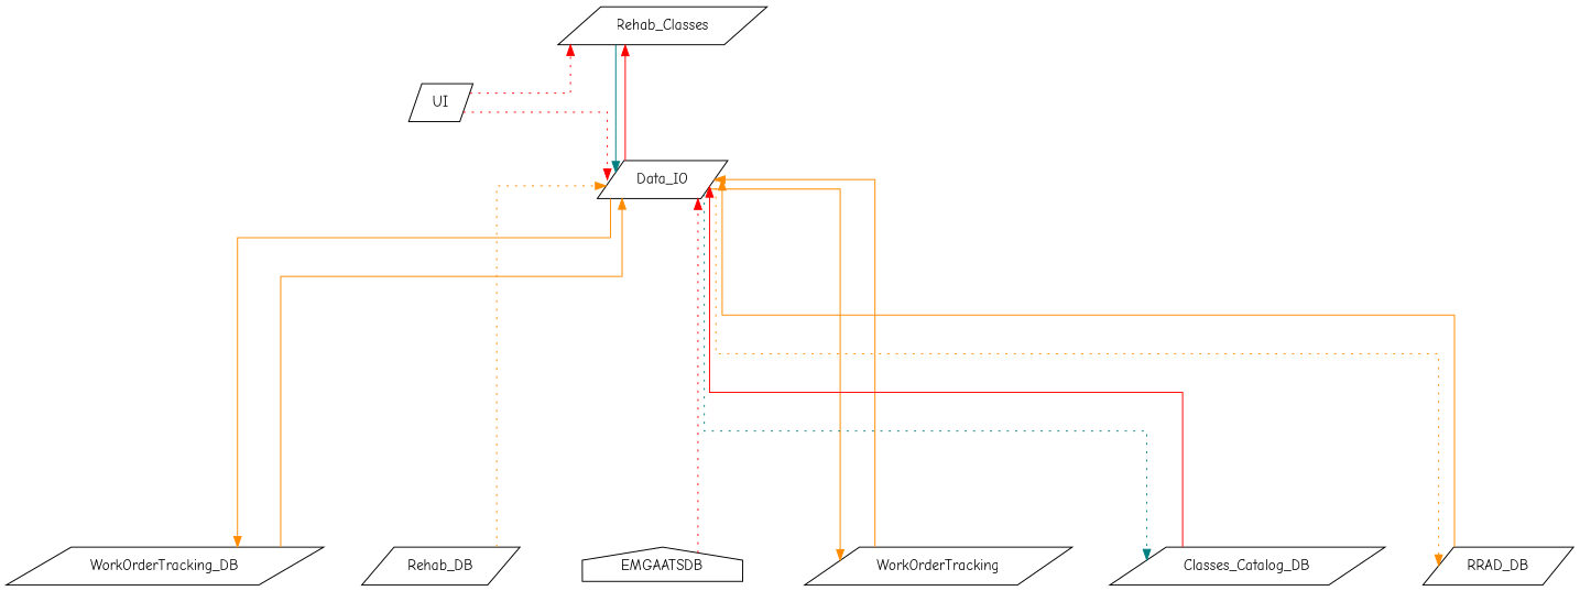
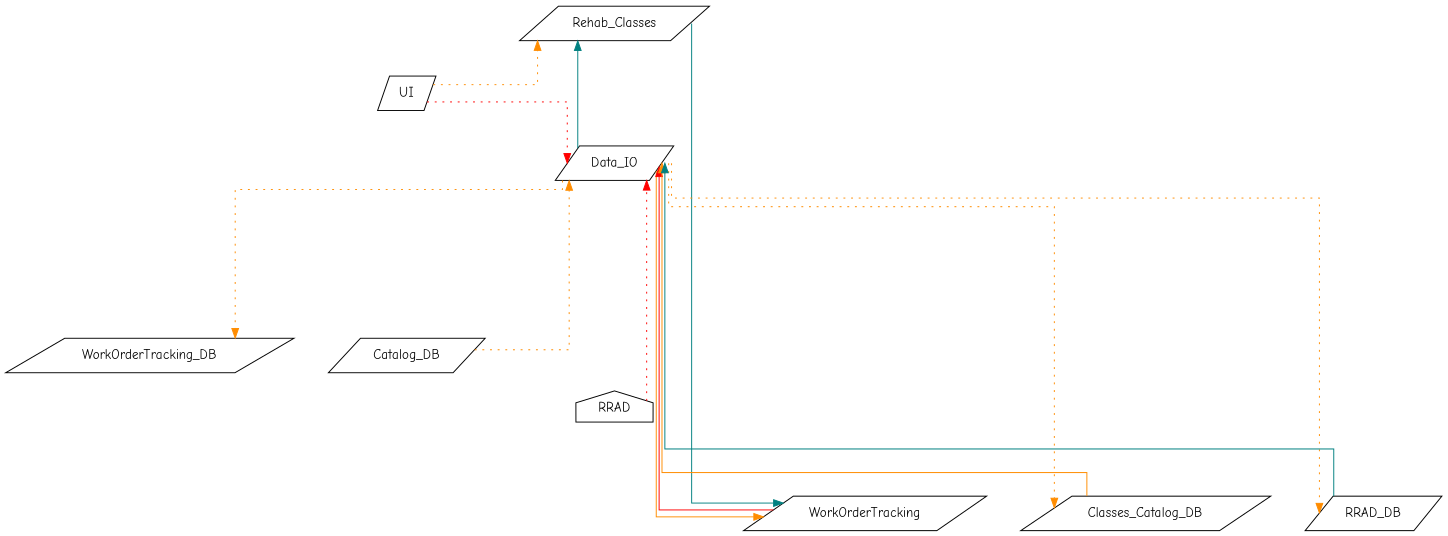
  digraph {
    fontname="Comic Neue"
    nodesep=0.5
    rankdir=LR
    splines=ortho
    node [fontname="Comic Neue" shape=record style=invis]
    edge [constraint=true fontname="Comic Neue" style=invis]
    n1 [label=_d0]
    n2 [label=_d4]
    n3 [label=Rehab_Classes shape=parallelogram style=""]
    n4 [label=_d9]
    n5 [label=_d13]
    n6 [label=_d17]
    n7 [label=_d1]
    UI [shape=parallelogram style=""]
    n9 [label=_d7]
    n10 [label=_d10]
    n11 [label=_d14]
    n12 [label=_d18]
    n13 [label=_d2]
    n14 [label=_d5]
    Data_IO [shape=parallelogram style=""]
    n16 [label=_d11]
    n17 [label=_d15]
    n18 [label=_d19]
    n19 [label=_d3]
    n20 [label=_d6]
    n21 [label=_d8]
    n22 [label=_d12]
    n23 [label=_d16]
    n24 [label=_d20]
    WorkOrderTracking_DB [shape=parallelogram style=""]
-   Rehab_DB [shape=parallelogram style=""]
-   EMGAATSDB [shape=house style=""]
+   Rehab_DB [shape=parallelogram label=Catalog_DB style=""]
+   EMGAATSDB [shape=house label=RRAD style=""]
    n28 [label=WorkOrderTracking shape=parallelogram style=""]
    n29 [label=Classes_Catalog_DB shape=parallelogram style=""]
    RRAD_DB [shape=parallelogram style=""]
    subgraph sub_1 {
      rank=tb
      n1
      n2
      n3
      n4
      n5
      n6
    }
    subgraph sub_2 {
      rank=tb
      n7
      UI
      n9
      n10
      n11
      n12
    }
    subgraph sub_3 {
      rank=tb
      n13
      n14
      Data_IO
      n16
      n17
      n18
    }
    subgraph sub_4 {
      rank=tb
      n19
      n20
      n21
      n22
      n23
      n24
    }
    subgraph sub_5 {
      rank=tb
      WorkOrderTracking_DB
      Rehab_DB
      EMGAATSDB
      n28
      n29
      RRAD_DB
    }
    subgraph sub_6 {
      rank=same
      n2
      UI
      n14
      n20
      Rehab_DB
    }
    n1 -> n2
    n2 -> n3
    n2 -> UI [constraint=True]
    n3 -> n4
-   n3 -> Data_IO [color=teal constraint=False style=solid]
+   n3 -> n28 [color=teal constraint=False style=solid]
    n4 -> n5
    n5 -> n6
    n7 -> UI
-   UI -> n3 [color=red constraint=False style=dotted]
+   UI -> n3 [color=darkorange constraint=False style=dotted]
    UI -> n9
    UI -> n14 [constraint=True]
    UI -> Data_IO [color=red constraint=False style=dotted]
    n9 -> n10
    n10 -> n11
    n11 -> n12
    n13 -> n14
    n14 -> Data_IO
    n14 -> n20 [constraint=True]
-   Data_IO -> n3 [color=red constraint=False style=solid]
+   Data_IO -> n3 [color=teal constraint=False style=solid]
    Data_IO -> n16
-   Data_IO -> WorkOrderTracking_DB [color=darkorange constraint=False style=solid]
+   Data_IO -> WorkOrderTracking_DB [color=darkorange constraint=False style=dotted]
    Data_IO -> n28 [color=darkorange constraint=False style=solid]
-   Data_IO -> n29 [color=teal constraint=False style=dotted]
+   Data_IO -> n29 [color=darkorange constraint=False style=dotted]
    Data_IO -> RRAD_DB [color=darkorange constraint=False style=dotted]
    n16 -> n17
    n17 -> n18
    n19 -> n20
    n20 -> n21
    n20 -> Rehab_DB [constraint=True]
    n21 -> n22
    n22 -> n23
    n23 -> n24
-   WorkOrderTracking_DB -> Data_IO [color=darkorange constraint=False style=solid]
    WorkOrderTracking_DB -> Rehab_DB
    Rehab_DB -> Data_IO [color=darkorange constraint=False style=dotted]
    Rehab_DB -> EMGAATSDB
    EMGAATSDB -> Data_IO [color=red constraint=False style=dotted]
    EMGAATSDB -> n28
-   n28 -> Data_IO [color=darkorange constraint=False style=solid]
+   n28 -> Data_IO [color=red constraint=False style=solid]
    n28 -> n29
-   n29 -> Data_IO [color=red constraint=False style=solid]
+   n29 -> Data_IO [color=darkorange constraint=False style=solid]
    n29 -> RRAD_DB
-   RRAD_DB -> Data_IO [color=darkorange constraint=False style=solid]
+   RRAD_DB -> Data_IO [color=teal constraint=False style=solid]
  }
